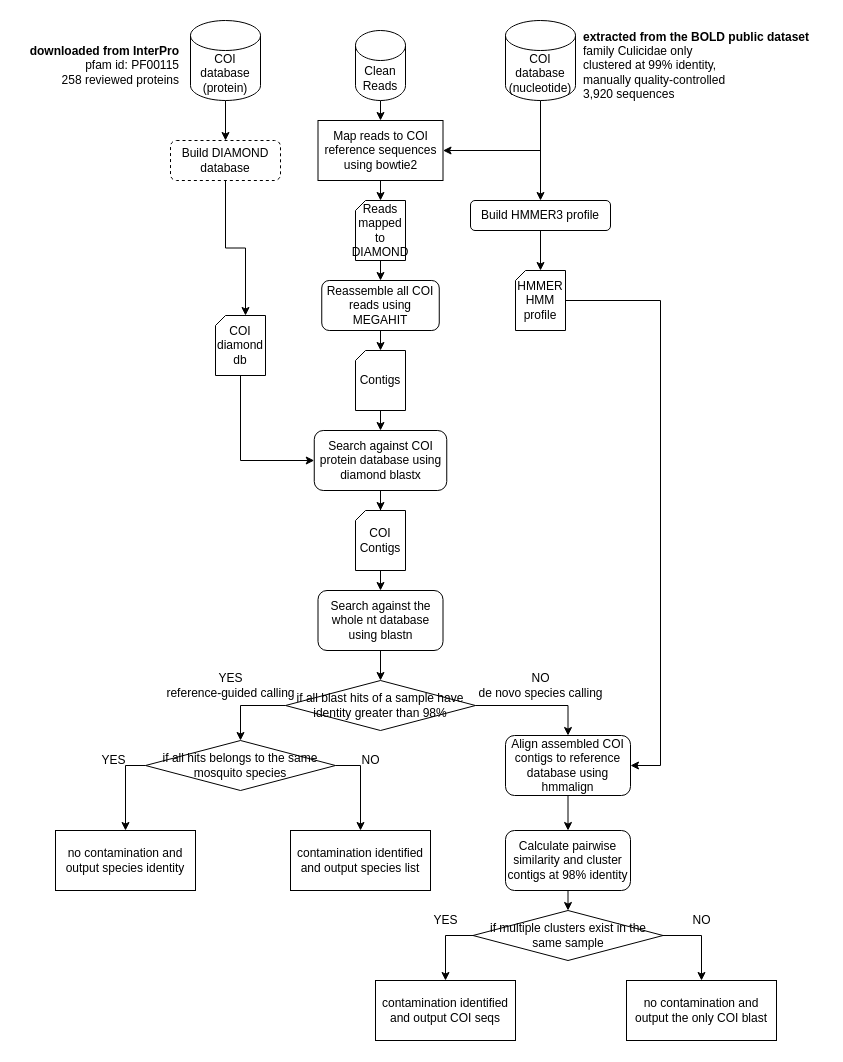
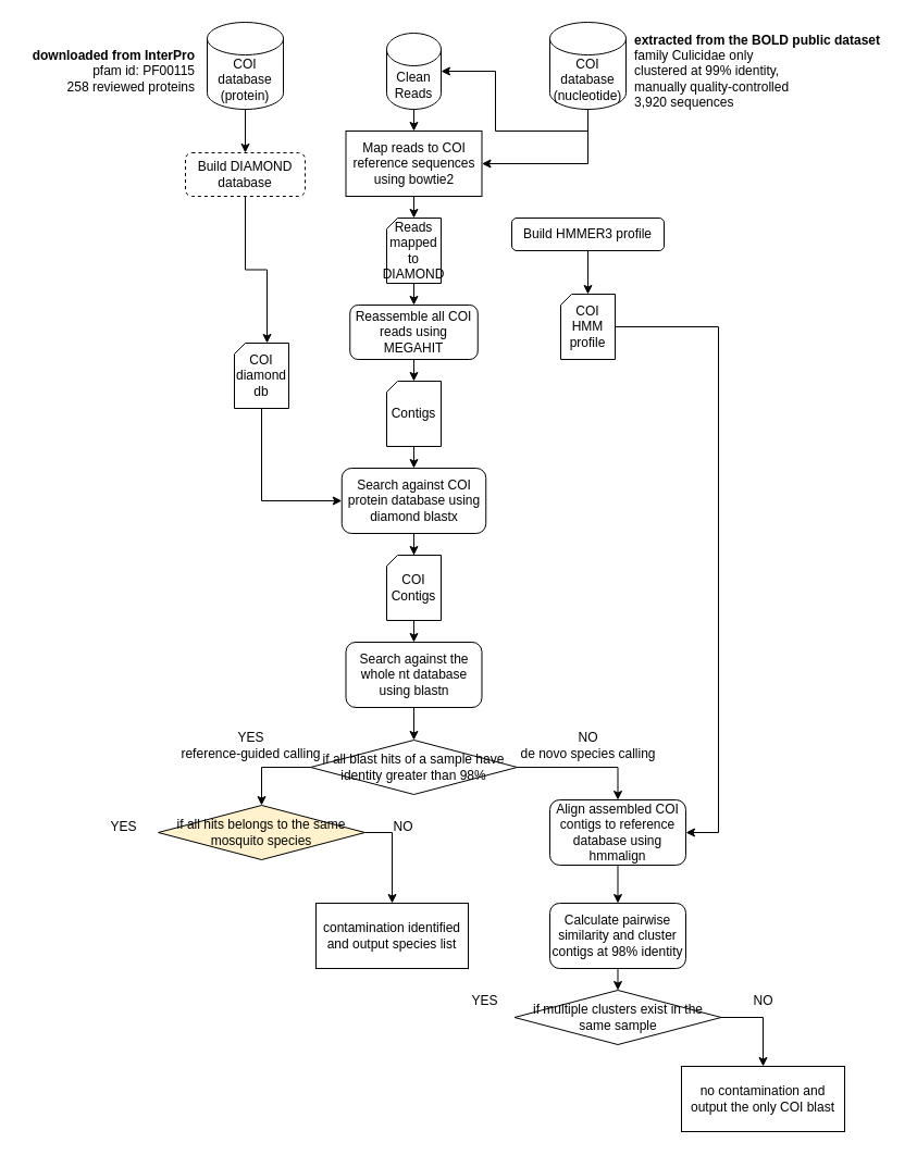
  <mxCell id="0" />
  <mxCell id="1" parent="0" />
  <mxCell id="2" style="edgeStyle=orthogonalEdgeStyle;rounded=0;orthogonalLoop=1;jettySize=auto;html=1;exitX=0.5;exitY=1;exitDx=0;exitDy=0;entryX=0.5;entryY=0;entryDx=0;entryDy=0;entryPerimeter=0;startArrow=none;startFill=0;endArrow=classic;endFill=1;" parent="1" source="3" target="14" edge="1"><mxGeometry relative="1" as="geometry" /></mxCell>
  <mxCell id="3" value="Map reads to COI reference sequences using bowtie2" style="whiteSpace=wrap;html=1;rounded=0;" parent="1" vertex="1"><mxGeometry x="317.5" y="120" width="125" height="60" as="geometry" /></mxCell>
  <mxCell id="4" style="edgeStyle=orthogonalEdgeStyle;rounded=0;orthogonalLoop=1;jettySize=auto;html=1;exitX=0.5;exitY=1;exitDx=0;exitDy=0;exitPerimeter=0;entryX=0.5;entryY=0;entryDx=0;entryDy=0;startArrow=none;startFill=0;endArrow=classic;endFill=1;" parent="1" source="5" target="3" edge="1"><mxGeometry relative="1" as="geometry" /></mxCell>
  <mxCell id="5" value="Clean Reads" style="shape=cylinder3;whiteSpace=wrap;html=1;boundedLbl=1;backgroundOutline=1;size=15;" parent="1" vertex="1"><mxGeometry x="355" y="30" width="50" height="70" as="geometry" /></mxCell>
  <mxCell id="6" style="edgeStyle=orthogonalEdgeStyle;rounded=0;orthogonalLoop=1;jettySize=auto;html=1;exitX=0.5;exitY=1;exitDx=0;exitDy=0;entryX=0.5;entryY=0;entryDx=0;entryDy=0;" edge="1" parent="1" source="7" target="22"><mxGeometry relative="1" as="geometry" /></mxCell>
  <mxCell id="7" value="Search against the whole nt database using blastn" style="rounded=1;whiteSpace=wrap;html=1;" parent="1" vertex="1"><mxGeometry x="317.5" y="590" width="125" height="60" as="geometry" /></mxCell>
  <mxCell id="8" value="&lt;b&gt;extracted from the BOLD public dataset&lt;/b&gt;&lt;br&gt;family Culicidae only&lt;br&gt;clustered at 99% identity,&lt;br&gt;manually quality-controlled&lt;br&gt;3,920 sequences" style="text;html=1;align=left;verticalAlign=middle;resizable=0;points=[];autosize=1;" parent="1" vertex="1"><mxGeometry x="581" y="25" width="240" height="80" as="geometry" /></mxCell>
  <mxCell id="9" style="edgeStyle=orthogonalEdgeStyle;rounded=0;orthogonalLoop=1;jettySize=auto;html=1;exitX=0.5;exitY=1;exitDx=0;exitDy=0;entryX=0.5;entryY=0;entryDx=0;entryDy=0;entryPerimeter=0;startArrow=none;startFill=0;endArrow=classic;endFill=1;" parent="1" source="10" target="12" edge="1"><mxGeometry relative="1" as="geometry" /></mxCell>
  <mxCell id="10" value="Reassemble all COI reads using MEGAHIT" style="rounded=1;whiteSpace=wrap;html=1;" parent="1" vertex="1"><mxGeometry x="321.25" y="280" width="117.5" height="50" as="geometry" /></mxCell>
  <mxCell id="11" style="edgeStyle=orthogonalEdgeStyle;rounded=0;orthogonalLoop=1;jettySize=auto;html=1;exitX=0.5;exitY=1;exitDx=0;exitDy=0;exitPerimeter=0;" edge="1" parent="1" source="12" target="16"><mxGeometry relative="1" as="geometry" /></mxCell>
  <mxCell id="12" value="Contigs" style="shape=card;whiteSpace=wrap;html=1;size=10;" parent="1" vertex="1"><mxGeometry x="355" y="350" width="50" height="60" as="geometry" /></mxCell>
  <mxCell id="13" style="edgeStyle=orthogonalEdgeStyle;rounded=0;orthogonalLoop=1;jettySize=auto;html=1;exitX=0.5;exitY=1;exitDx=0;exitDy=0;exitPerimeter=0;entryX=0.5;entryY=0;entryDx=0;entryDy=0;startArrow=none;startFill=0;endArrow=classic;endFill=1;" parent="1" source="14" target="10" edge="1"><mxGeometry relative="1" as="geometry" /></mxCell>
  <mxCell id="14" value="Reads mapped to DIAMOND" style="shape=card;whiteSpace=wrap;html=1;size=10;" parent="1" vertex="1"><mxGeometry x="355" y="200" width="50" height="60" as="geometry" /></mxCell>
  <mxCell id="15" style="edgeStyle=orthogonalEdgeStyle;rounded=0;orthogonalLoop=1;jettySize=auto;html=1;exitX=0.5;exitY=1;exitDx=0;exitDy=0;" edge="1" parent="1" source="16" target="19"><mxGeometry relative="1" as="geometry" /></mxCell>
  <mxCell id="16" value="Search against COI protein database using diamond blastx" style="rounded=1;whiteSpace=wrap;html=1;" vertex="1" parent="1"><mxGeometry x="313.75" y="430" width="132.5" height="60" as="geometry" /></mxCell>
  <mxCell id="17" value="&lt;b&gt;downloaded from InterPro&lt;/b&gt;&lt;br&gt;pfam id: PF00115&lt;br&gt;258 reviewed proteins" style="text;html=1;align=right;verticalAlign=middle;resizable=0;points=[];autosize=1;" vertex="1" parent="1"><mxGeometry x="20" y="40" width="160" height="50" as="geometry" /></mxCell>
  <mxCell id="18" style="edgeStyle=orthogonalEdgeStyle;rounded=0;orthogonalLoop=1;jettySize=auto;html=1;exitX=0.5;exitY=1;exitDx=0;exitDy=0;exitPerimeter=0;entryX=0.5;entryY=0;entryDx=0;entryDy=0;" edge="1" parent="1" source="19" target="7"><mxGeometry relative="1" as="geometry" /></mxCell>
  <mxCell id="19" value="COI&lt;br&gt;Contigs" style="shape=card;whiteSpace=wrap;html=1;size=10;" vertex="1" parent="1"><mxGeometry x="355" y="510" width="50" height="60" as="geometry" /></mxCell>
  <mxCell id="20" style="edgeStyle=orthogonalEdgeStyle;rounded=0;orthogonalLoop=1;jettySize=auto;html=1;exitX=0;exitY=0.5;exitDx=0;exitDy=0;fontSize=11;entryX=0.5;entryY=0;entryDx=0;entryDy=0;" edge="1" parent="1" source="22" target="27"><mxGeometry relative="1" as="geometry"><mxPoint x="240" y="750" as="targetPoint" /></mxGeometry></mxCell>
  <mxCell id="21" style="edgeStyle=orthogonalEdgeStyle;rounded=0;orthogonalLoop=1;jettySize=auto;html=1;exitX=1;exitY=0.5;exitDx=0;exitDy=0;fontSize=11;" edge="1" parent="1" source="22" target="29"><mxGeometry relative="1" as="geometry"><mxPoint x="515" y="740" as="targetPoint" /></mxGeometry></mxCell>
  <mxCell id="22" value="if all blast hits of a sample have identity greater than 98%" style="rhombus;whiteSpace=wrap;html=1;align=center;fontSize=12;" vertex="1" parent="1"><mxGeometry x="285" y="680" width="190" height="50" as="geometry" /></mxCell>
  <mxCell id="23" value="YES&lt;br&gt;reference-guided calling" style="text;html=1;align=center;verticalAlign=middle;resizable=0;points=[];autosize=1;fontSize=12;" vertex="1" parent="1"><mxGeometry x="160" y="670" width="140" height="30" as="geometry" /></mxCell>
  <mxCell id="24" value="NO&lt;br&gt;de novo species calling" style="text;html=1;align=center;verticalAlign=middle;resizable=0;points=[];autosize=1;fontSize=12;" vertex="1" parent="1"><mxGeometry x="470" y="670" width="140" height="30" as="geometry" /></mxCell>
  <mxCell id="25" style="edgeStyle=orthogonalEdgeStyle;rounded=0;orthogonalLoop=1;jettySize=auto;html=1;exitX=1;exitY=0.5;exitDx=0;exitDy=0;fontSize=12;entryX=0.5;entryY=0;entryDx=0;entryDy=0;" edge="1" parent="1" source="27" target="32"><mxGeometry relative="1" as="geometry"><mxPoint x="360" y="830" as="targetPoint" /></mxGeometry></mxCell>
- <mxCell id="26" style="edgeStyle=orthogonalEdgeStyle;rounded=0;orthogonalLoop=1;jettySize=auto;html=1;exitX=0;exitY=0.5;exitDx=0;exitDy=0;entryX=0.5;entryY=0;entryDx=0;entryDy=0;fontSize=12;" edge="1" parent="1" source="27" target="31"><mxGeometry relative="1" as="geometry" /></mxCell>
- <mxCell id="27" value="if all hits belongs to the same mosquito species" style="rhombus;whiteSpace=wrap;html=1;align=center;fontSize=12;" vertex="1" parent="1"><mxGeometry x="145" y="740" width="190" height="50" as="geometry" /></mxCell>
+ <mxCell id="27" value="if all hits belongs to the same mosquito species" style="rhombus;whiteSpace=wrap;html=1;align=center;fontSize=12;fillColor=#fff2cc;" vertex="1" parent="1"><mxGeometry x="145" y="740" width="190" height="50" as="geometry" /></mxCell>
  <mxCell id="28" style="edgeStyle=orthogonalEdgeStyle;rounded=0;orthogonalLoop=1;jettySize=auto;html=1;exitX=0.5;exitY=1;exitDx=0;exitDy=0;entryX=0.5;entryY=0;entryDx=0;entryDy=0;fontSize=12;" edge="1" parent="1" source="29" target="48"><mxGeometry relative="1" as="geometry"><mxPoint x="567.5" y="835" as="targetPoint" /></mxGeometry></mxCell>
  <mxCell id="29" value="Align assembled COI contigs to reference database using hmmalign" style="rounded=1;whiteSpace=wrap;html=1;" vertex="1" parent="1"><mxGeometry x="505" y="735" width="125" height="60" as="geometry" /></mxCell>
  <mxCell id="30" value="YES" style="text;html=1;align=center;verticalAlign=middle;resizable=0;points=[];autosize=1;fontSize=12;" vertex="1" parent="1"><mxGeometry x="93" y="750" width="40" height="20" as="geometry" /></mxCell>
- <mxCell id="31" value="no contamination and output species identity" style="rounded=0;whiteSpace=wrap;html=1;fontSize=12;align=center;" vertex="1" parent="1"><mxGeometry x="55" y="830" width="140" height="60" as="geometry" /></mxCell>
  <mxCell id="32" value="contamination identified and output species list" style="rounded=0;whiteSpace=wrap;html=1;fontSize=12;align=center;" vertex="1" parent="1"><mxGeometry x="290" y="830" width="140" height="60" as="geometry" /></mxCell>
  <mxCell id="33" value="NO" style="text;html=1;align=center;verticalAlign=middle;resizable=0;points=[];autosize=1;fontSize=12;" vertex="1" parent="1"><mxGeometry x="355" y="750" width="30" height="20" as="geometry" /></mxCell>
  <mxCell id="34" style="edgeStyle=orthogonalEdgeStyle;rounded=0;orthogonalLoop=1;jettySize=auto;html=1;exitX=0.5;exitY=1;exitDx=0;exitDy=0;exitPerimeter=0;entryX=1;entryY=0.5;entryDx=0;entryDy=0;fontSize=12;" edge="1" parent="1" source="36" target="3"><mxGeometry relative="1" as="geometry" /></mxCell>
- <mxCell id="35" style="edgeStyle=orthogonalEdgeStyle;rounded=0;orthogonalLoop=1;jettySize=auto;html=1;exitX=0.5;exitY=1;exitDx=0;exitDy=0;exitPerimeter=0;entryX=0.5;entryY=0;entryDx=0;entryDy=0;fontSize=12;" edge="1" parent="1" source="36" target="38"><mxGeometry relative="1" as="geometry" /></mxCell>
+ <mxCell id="35" style="edgeStyle=orthogonalEdgeStyle;rounded=0;orthogonalLoop=1;jettySize=auto;html=1;exitX=0.5;exitY=1;exitDx=0;exitDy=0;exitPerimeter=0;fontSize=12;" edge="1" parent="1" source="36" target="5"><mxGeometry relative="1" as="geometry" /></mxCell>
  <mxCell id="36" value="COI database (nucleotide)" style="shape=cylinder3;whiteSpace=wrap;html=1;boundedLbl=1;backgroundOutline=1;size=15;" vertex="1" parent="1"><mxGeometry x="505" y="20" width="70" height="80" as="geometry" /></mxCell>
  <mxCell id="37" style="edgeStyle=orthogonalEdgeStyle;rounded=0;orthogonalLoop=1;jettySize=auto;html=1;exitX=0.5;exitY=1;exitDx=0;exitDy=0;entryX=0.5;entryY=0;entryDx=0;entryDy=0;entryPerimeter=0;fontSize=12;" edge="1" parent="1" source="38" target="40"><mxGeometry relative="1" as="geometry" /></mxCell>
  <mxCell id="38" value="Build HMMER3 profile" style="rounded=1;whiteSpace=wrap;html=1;" vertex="1" parent="1"><mxGeometry x="470" y="200" width="140" height="30" as="geometry" /></mxCell>
  <mxCell id="39" style="edgeStyle=orthogonalEdgeStyle;rounded=0;orthogonalLoop=1;jettySize=auto;html=1;exitX=1;exitY=0.5;exitDx=0;exitDy=0;exitPerimeter=0;entryX=1;entryY=0.5;entryDx=0;entryDy=0;fontSize=12;" edge="1" parent="1" source="40" target="29"><mxGeometry relative="1" as="geometry"><Array as="points"><mxPoint x="660" y="300" /><mxPoint x="660" y="765" /></Array></mxGeometry></mxCell>
- <mxCell id="40" value="HMMER HMM profile" style="shape=card;whiteSpace=wrap;html=1;size=10;" vertex="1" parent="1"><mxGeometry x="515" y="270" width="50" height="60" as="geometry" /></mxCell>
+ <mxCell id="40" value="COI HMM profile" style="shape=card;whiteSpace=wrap;html=1;size=10;" vertex="1" parent="1"><mxGeometry x="515" y="270" width="50" height="60" as="geometry" /></mxCell>
  <mxCell id="41" style="edgeStyle=orthogonalEdgeStyle;rounded=0;orthogonalLoop=1;jettySize=auto;html=1;exitX=0.5;exitY=1;exitDx=0;exitDy=0;exitPerimeter=0;entryX=0.5;entryY=0;entryDx=0;entryDy=0;fontSize=12;" edge="1" parent="1" source="42" target="44"><mxGeometry relative="1" as="geometry" /></mxCell>
  <mxCell id="42" value="COI database (protein)" style="shape=cylinder3;whiteSpace=wrap;html=1;boundedLbl=1;backgroundOutline=1;size=15;" vertex="1" parent="1"><mxGeometry x="190" y="20" width="70" height="80" as="geometry" /></mxCell>
  <mxCell id="43" style="edgeStyle=orthogonalEdgeStyle;rounded=0;orthogonalLoop=1;jettySize=auto;html=1;exitX=0.5;exitY=1;exitDx=0;exitDy=0;entryX=0;entryY=0;entryDx=30;entryDy=0;entryPerimeter=0;fontSize=12;" edge="1" parent="1" source="44" target="46"><mxGeometry relative="1" as="geometry" /></mxCell>
  <mxCell id="44" value="Build DIAMOND database" style="rounded=1;whiteSpace=wrap;html=1;dashed=1;" vertex="1" parent="1"><mxGeometry x="170" y="140" width="110" height="40" as="geometry" /></mxCell>
  <mxCell id="45" style="edgeStyle=orthogonalEdgeStyle;rounded=0;orthogonalLoop=1;jettySize=auto;html=1;exitX=0.5;exitY=1;exitDx=0;exitDy=0;exitPerimeter=0;entryX=0;entryY=0.5;entryDx=0;entryDy=0;fontSize=12;" edge="1" parent="1" source="46" target="16"><mxGeometry relative="1" as="geometry" /></mxCell>
  <mxCell id="46" value="COI diamond db" style="shape=card;whiteSpace=wrap;html=1;size=10;" vertex="1" parent="1"><mxGeometry x="215" y="315" width="50" height="60" as="geometry" /></mxCell>
  <mxCell id="47" style="edgeStyle=orthogonalEdgeStyle;rounded=0;orthogonalLoop=1;jettySize=auto;html=1;exitX=0.5;exitY=1;exitDx=0;exitDy=0;entryX=0.5;entryY=0;entryDx=0;entryDy=0;fontSize=12;" edge="1" parent="1" source="48" target="51"><mxGeometry relative="1" as="geometry" /></mxCell>
  <mxCell id="48" value="Calculate pairwise similarity and cluster contigs at 98% identity" style="rounded=1;whiteSpace=wrap;html=1;" vertex="1" parent="1"><mxGeometry x="505" y="830" width="125" height="60" as="geometry" /></mxCell>
- <mxCell id="49" style="edgeStyle=orthogonalEdgeStyle;rounded=0;orthogonalLoop=1;jettySize=auto;html=1;exitX=0;exitY=0.5;exitDx=0;exitDy=0;entryX=0.5;entryY=0;entryDx=0;entryDy=0;fontSize=12;" edge="1" parent="1" source="51" target="52"><mxGeometry relative="1" as="geometry" /></mxCell>
  <mxCell id="50" style="edgeStyle=orthogonalEdgeStyle;rounded=0;orthogonalLoop=1;jettySize=auto;html=1;exitX=1;exitY=0.5;exitDx=0;exitDy=0;entryX=0.5;entryY=0;entryDx=0;entryDy=0;fontSize=12;" edge="1" parent="1" source="51" target="53"><mxGeometry relative="1" as="geometry" /></mxCell>
  <mxCell id="51" value="if multiple clusters exist in the same sample" style="rhombus;whiteSpace=wrap;html=1;align=center;fontSize=12;" vertex="1" parent="1"><mxGeometry x="472.5" y="910" width="190" height="50" as="geometry" /></mxCell>
- <mxCell id="52" value="contamination identified and output COI seqs" style="rounded=0;whiteSpace=wrap;html=1;fontSize=12;align=center;" vertex="1" parent="1"><mxGeometry x="375" y="980" width="140" height="60" as="geometry" /></mxCell>
  <mxCell id="53" value="no contamination and output the only COI blast" style="rounded=0;whiteSpace=wrap;html=1;fontSize=12;align=center;" vertex="1" parent="1"><mxGeometry x="626" y="980" width="150" height="60" as="geometry" /></mxCell>
  <mxCell id="54" value="NO" style="text;html=1;align=center;verticalAlign=middle;resizable=0;points=[];autosize=1;fontSize=12;" vertex="1" parent="1"><mxGeometry x="686" y="910" width="30" height="20" as="geometry" /></mxCell>
  <mxCell id="55" value="YES" style="text;html=1;align=center;verticalAlign=middle;resizable=0;points=[];autosize=1;fontSize=12;" vertex="1" parent="1"><mxGeometry x="425" y="910" width="40" height="20" as="geometry" /></mxCell>
